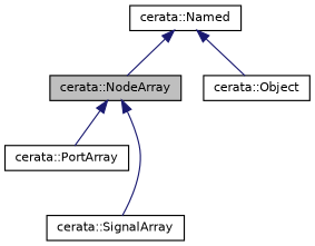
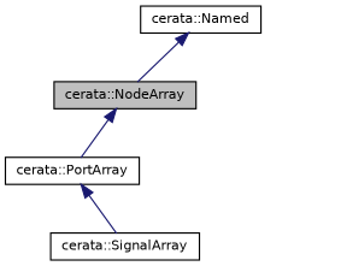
  digraph {
    node [color=black fillcolor=white fontname=Helvetica fontsize=10 shape=record style=filled]
    edge [color=midnightblue dir=back fontname=Helvetica fontsize=10 labelfontname=Helvetica labelfontsize=10 style=solid]
    n1 [fillcolor=grey75 fontcolor=black height=0.2 label="cerata::NodeArray" width=0.4]
    n2 [height=0.2 label="cerata::PortArray" width=0.4]
    n3 [height=0.2 label="cerata::SignalArray" width=0.4]
-   n4 [height=0.2 label="cerata::Object" width=0.4]
    n5 [height=0.2 label="cerata::Named" width=0.4]
    n1 -> n2
-   n1 -> n3
+   n2 -> n3
    n5 -> n1
-   n5 -> n4
  }
